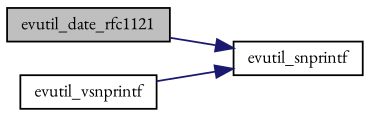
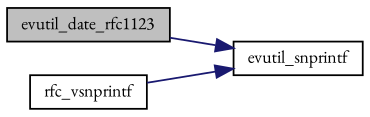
  digraph {
    fontname="EB Garamond"
    rankdir=LR
    node [color=black fillcolor=white fontname="EB Garamond" fontsize=10 shape=record style=filled]
    edge [color=midnightblue fontname="EB Garamond" fontsize=10 labelfontname=Helvetica labelfontsize=10 style=solid]
-   n1 [fillcolor=grey75 fontcolor=black height=0.2 label=evutil_date_rfc1121 width=0.4]
+   n1 [fillcolor=grey75 fontcolor=black height=0.2 label=evutil_date_rfc1123 width=0.4]
    n2 [height=0.2 label=evutil_snprintf width=0.4]
-   n3 [height=0.2 label=evutil_vsnprintf width=0.4]
+   n3 [height=0.2 label=rfc_vsnprintf width=0.4]
    n1 -> n2
    n3 -> n2
  }
